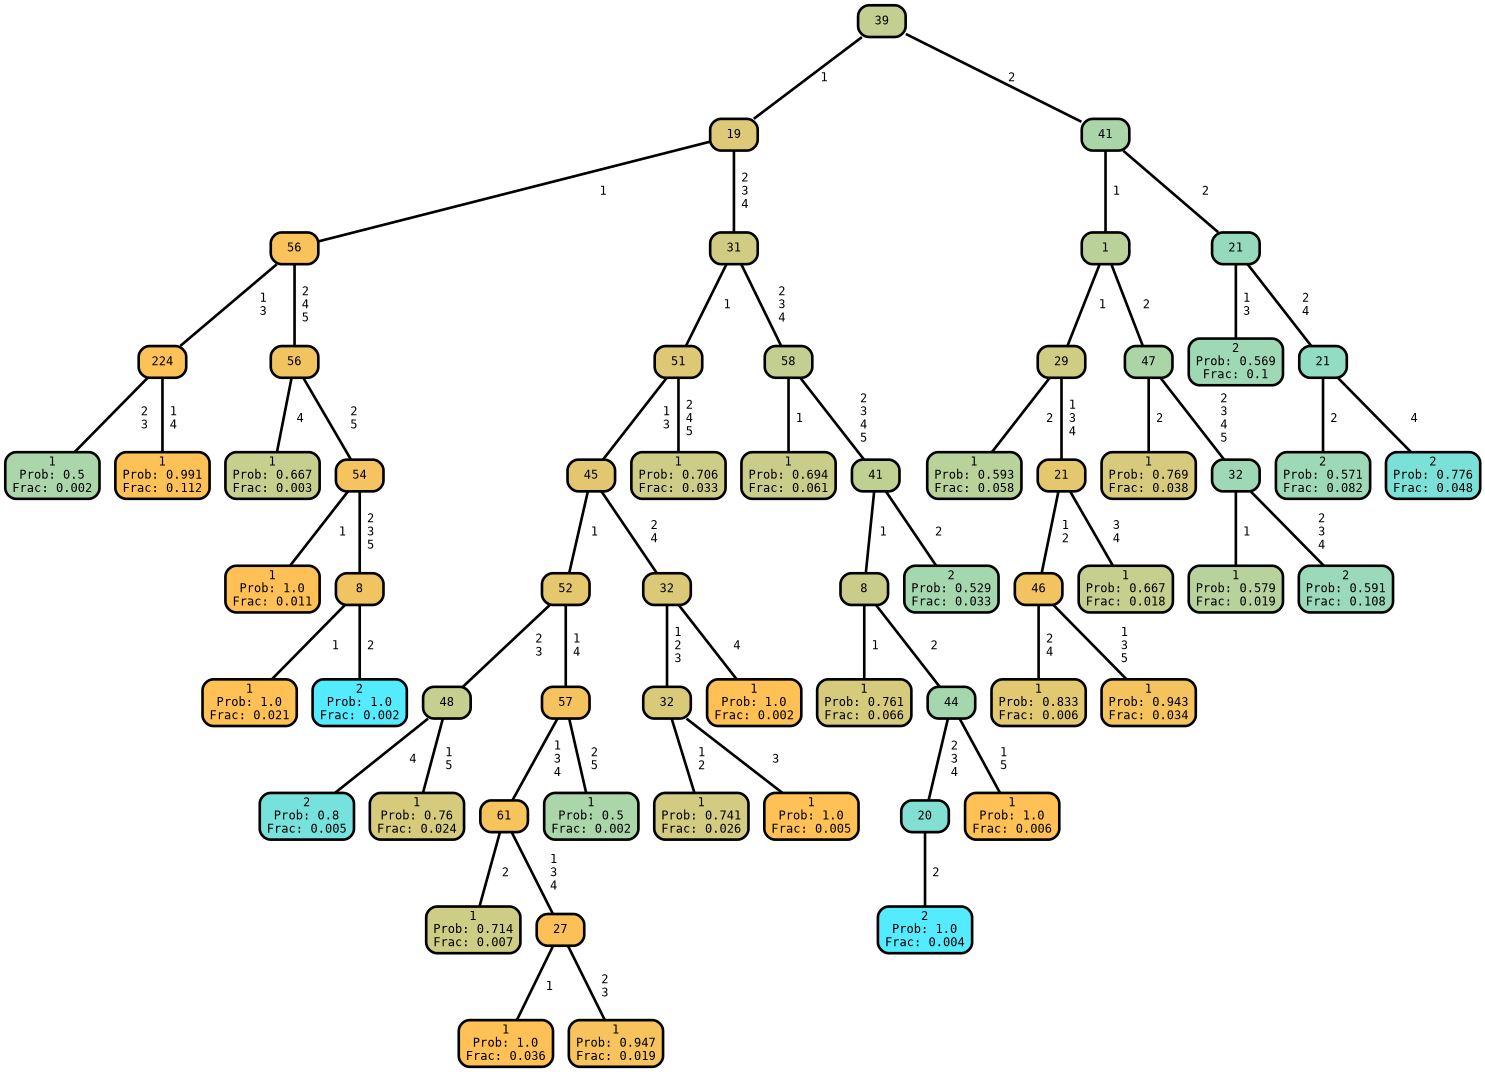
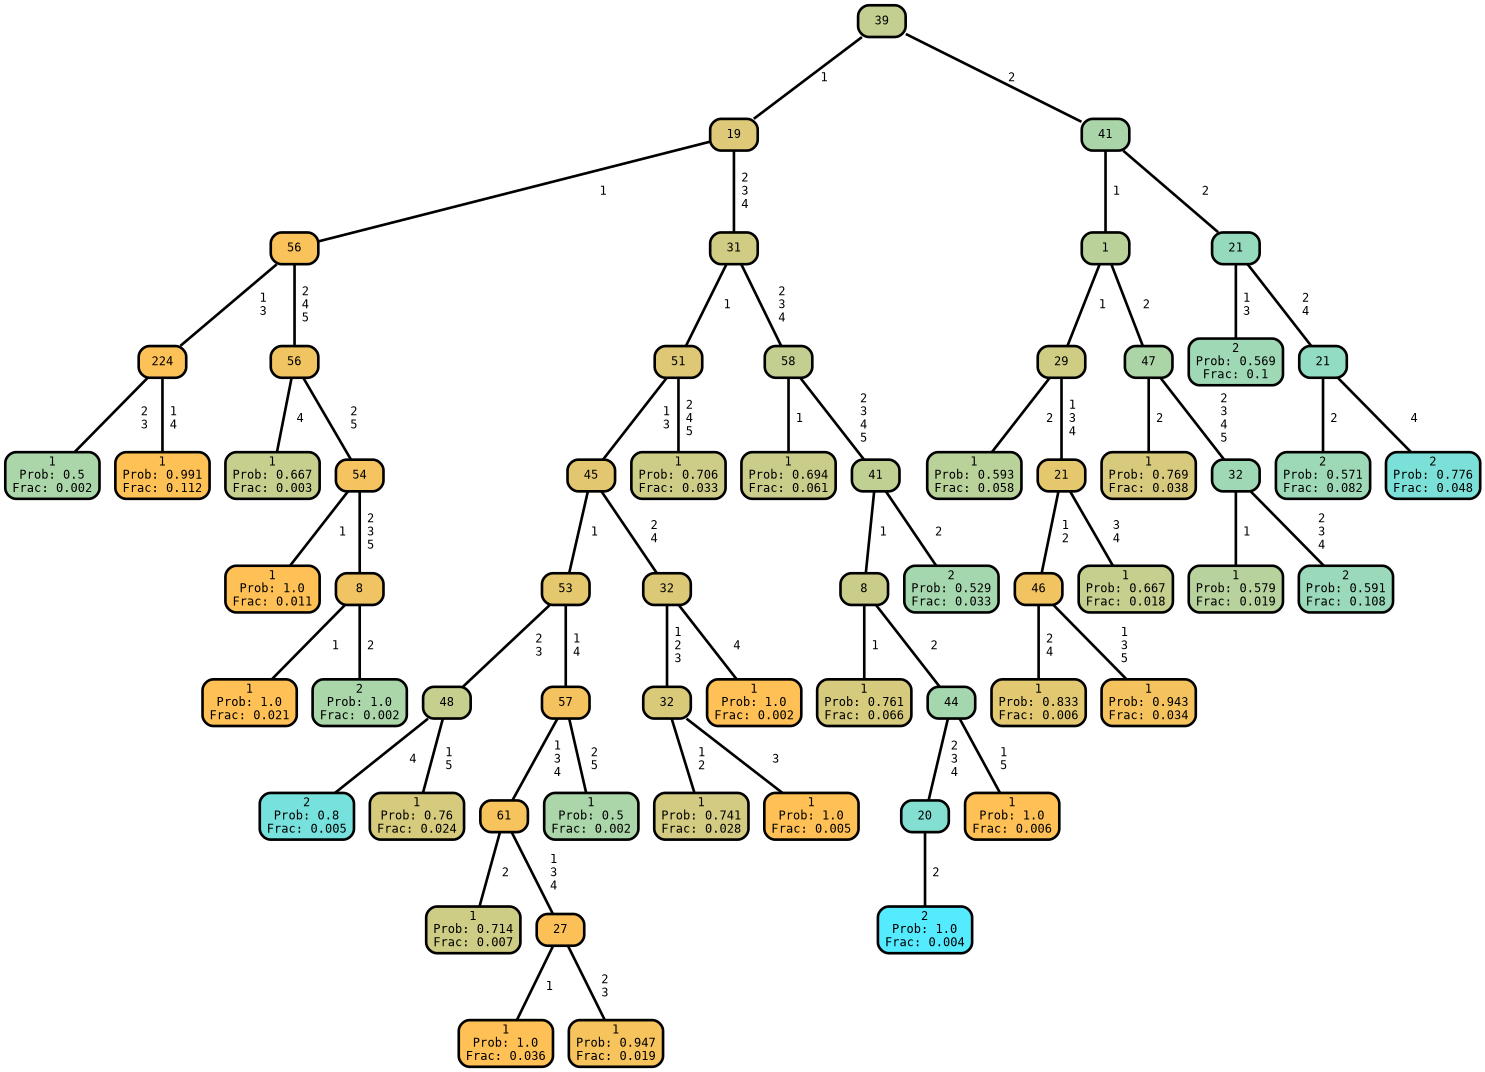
  graph {
    fontname="DejaVu Sans Mono"
    ranksep="0 equally"
    splines=straight
    node [color=black fillcolor="#ffc155" fontcolor=black fontname="DejaVu Sans Mono" penwidth=3 shape=box style="filled, rounded"]
    edge [color=black fontname="DejaVu Sans Mono" penwidth=3]
    n1 [fillcolor="#aad6aa" label="1\nProb: 0.5\nFrac: 0.002"]
    n2 [fillcolor="#fcc157" label=224]
    n3 [fillcolor="#fdc156" label="1\nProb: 0.991\nFrac: 0.112"]
    n4 [fillcolor="#f9c25a" label=56]
    n5 [fillcolor="#f1c462" label=56]
    n6 [fillcolor="#c6cf8d" label="1\nProb: 0.667\nFrac: 0.003"]
    n7 [fillcolor="#f5c35f" label=54]
    n8 [label="1\nProb: 1.0\nFrac: 0.011"]
    n9 [fillcolor="#f0c463" label=8]
    n10 [label="1\nProb: 1.0\nFrac: 0.021"]
-   n11 [fillcolor="#55ebff" label="2\nProb: 1.0\nFrac: 0.002"]
+   n11 [fillcolor="#aad6aa" label="2\nProb: 1.0\nFrac: 0.002"]
    n12 [fillcolor="#ddc977" label=19]
    n13 [fillcolor="#d0cc83" label=31]
    n14 [fillcolor="#dec875" label=51]
    n15 [fillcolor="#c3cf90" label=58]
    n16 [fillcolor="#77e2dd" label="2\nProb: 0.8\nFrac: 0.005"]
    n17 [fillcolor="#c6cf8d" label=48]
    n18 [fillcolor="#d6cb7d" label="1\nProb: 0.76\nFrac: 0.024"]
-   n19 [fillcolor="#e5c76e" label=52]
+   n19 [fillcolor="#e5c76e" label=53]
    n20 [fillcolor="#f4c35f" label=57]
    n21 [fillcolor="#f6c35d" label=61]
    n22 [fillcolor="#aad6aa" label="1\nProb: 0.5\nFrac: 0.002"]
    n23 [fillcolor="#cecd85" label="1\nProb: 0.714\nFrac: 0.007"]
    n24 [fillcolor="#fbc158" label=27]
    n25 [label="1\nProb: 1.0\nFrac: 0.036"]
    n26 [fillcolor="#f6c35d" label="1\nProb: 0.947\nFrac: 0.019"]
    n27 [fillcolor="#e3c770" label=45]
    n28 [fillcolor="#dcc978" label=32]
    n29 [fillcolor="#d9ca7a" label=32]
    n30 [label="1\nProb: 1.0\nFrac: 0.002"]
-   n31 [fillcolor="#d2cb81" label="1\nProb: 0.741\nFrac: 0.026"]
+   n31 [fillcolor="#d2cb81" label="1\nProb: 0.741\nFrac: 0.028"]
    n32 [label="1\nProb: 1.0\nFrac: 0.005"]
    n33 [fillcolor="#cdcd87" label="1\nProb: 0.706\nFrac: 0.033"]
    n34 [fillcolor="#cacd89" label="1\nProb: 0.694\nFrac: 0.061"]
    n35 [fillcolor="#c0d093" label=41]
    n36 [fillcolor="#cacd89" label=8]
    n37 [fillcolor="#a5d7af" label="2\nProb: 0.529\nFrac: 0.033"]
    n38 [fillcolor="#d6cb7d" label="1\nProb: 0.761\nFrac: 0.066"]
    n39 [fillcolor="#a5d7ae" label=44]
    n40 [fillcolor="#82dfd1" label=20]
    n41 [label="1\nProb: 1.0\nFrac: 0.006"]
    n42 [fillcolor="#55ebff" label="2\nProb: 1.0\nFrac: 0.004"]
    n43 [fillcolor="#c3cf90" label=39]
    n44 [fillcolor="#aad5a9" label=41]
    n45 [fillcolor="#bad199" label=1]
    n46 [fillcolor="#96dabd" label=21]
    n47 [fillcolor="#b9d29a" label="1\nProb: 0.593\nFrac: 0.058"]
    n48 [fillcolor="#cfcc84" label=29]
    n49 [fillcolor="#e5c76e" label=21]
    n50 [fillcolor="#f2c461" label=46]
    n51 [fillcolor="#c6cf8d" label="1\nProb: 0.667\nFrac: 0.018"]
    n52 [fillcolor="#e2c871" label="1\nProb: 0.833\nFrac: 0.006"]
    n53 [fillcolor="#f5c35e" label="1\nProb: 0.943\nFrac: 0.034"]
    n54 [fillcolor="#acd5a7" label=47]
    n55 [fillcolor="#d7ca7c" label="1\nProb: 0.769\nFrac: 0.038"]
    n56 [fillcolor="#9ed8b5" label=32]
    n57 [fillcolor="#b7d29c" label="1\nProb: 0.579\nFrac: 0.019"]
    n58 [fillcolor="#9ad9b9" label="2\nProb: 0.591\nFrac: 0.108"]
    n59 [fillcolor="#9ed8b5" label="2\nProb: 0.569\nFrac: 0.1"]
    n60 [fillcolor="#91dcc2" label=21]
    n61 [fillcolor="#9dd9b6" label="2\nProb: 0.571\nFrac: 0.082"]
    n62 [fillcolor="#7be1d8" label="2\nProb: 0.776\nFrac: 0.048"]
    subgraph sub_1 {
      rank=same
    }
    n2 -- n1 [label=" 2\n 3"]
    n2 -- n3 [label=" 1\n 4"]
    n4 -- n2 [label=" 1\n 3"]
    n4 -- n5 [label=" 2\n 4\n 5"]
    n5 -- n6 [label=" 4"]
    n5 -- n7 [label=" 2\n 5"]
    n7 -- n8 [label=" 1"]
    n7 -- n9 [label=" 2\n 3\n 5"]
    n9 -- n10 [label=" 1"]
    n9 -- n11 [label=" 2"]
    n12 -- n4 [label=" 1"]
    n12 -- n13 [label=" 2\n 3\n 4"]
    n13 -- n14 [label=" 1"]
    n13 -- n15 [label=" 2\n 3\n 4"]
    n14 -- n27 [label=" 1\n 3"]
    n14 -- n33 [label=" 2\n 4\n 5"]
    n15 -- n34 [label=" 1"]
    n15 -- n35 [label=" 2\n 3\n 4\n 5"]
    n17 -- n16 [label=" 4"]
    n17 -- n18 [label=" 1\n 5"]
    n19 -- n17 [label=" 2\n 3"]
    n19 -- n20 [label=" 1\n 4"]
    n20 -- n21 [label=" 1\n 3\n 4"]
    n20 -- n22 [label=" 2\n 5"]
    n21 -- n23 [label=" 2"]
    n21 -- n24 [label=" 1\n 3\n 4"]
    n24 -- n25 [label=" 1"]
    n24 -- n26 [label=" 2\n 3"]
    n27 -- n19 [label=" 1"]
    n27 -- n28 [label=" 2\n 4"]
    n28 -- n29 [label=" 1\n 2\n 3"]
    n28 -- n30 [label=" 4"]
    n29 -- n31 [label=" 1\n 2"]
    n29 -- n32 [label=" 3"]
    n35 -- n36 [label=" 1"]
    n35 -- n37 [label=" 2"]
    n36 -- n38 [label=" 1"]
    n36 -- n39 [label=" 2"]
    n39 -- n40 [label=" 2\n 3\n 4"]
    n39 -- n41 [label=" 1\n 5"]
    n40 -- n42 [label=" 2"]
    n43 -- n12 [label=" 1"]
    n43 -- n44 [label=" 2"]
    n44 -- n45 [label=" 1"]
    n44 -- n46 [label=" 2"]
    n45 -- n48 [label=" 1"]
    n45 -- n54 [label=" 2"]
    n46 -- n59 [label=" 1\n 3"]
    n46 -- n60 [label=" 2\n 4"]
    n48 -- n47 [label=" 2"]
    n48 -- n49 [label=" 1\n 3\n 4"]
    n49 -- n50 [label=" 1\n 2"]
    n49 -- n51 [label=" 3\n 4"]
    n50 -- n52 [label=" 2\n 4"]
    n50 -- n53 [label=" 1\n 3\n 5"]
    n54 -- n55 [label=" 2"]
    n54 -- n56 [label=" 2\n 3\n 4\n 5"]
    n56 -- n57 [label=" 1"]
    n56 -- n58 [label=" 2\n 3\n 4"]
    n60 -- n61 [label=" 2"]
    n60 -- n62 [label=" 4"]
  }
